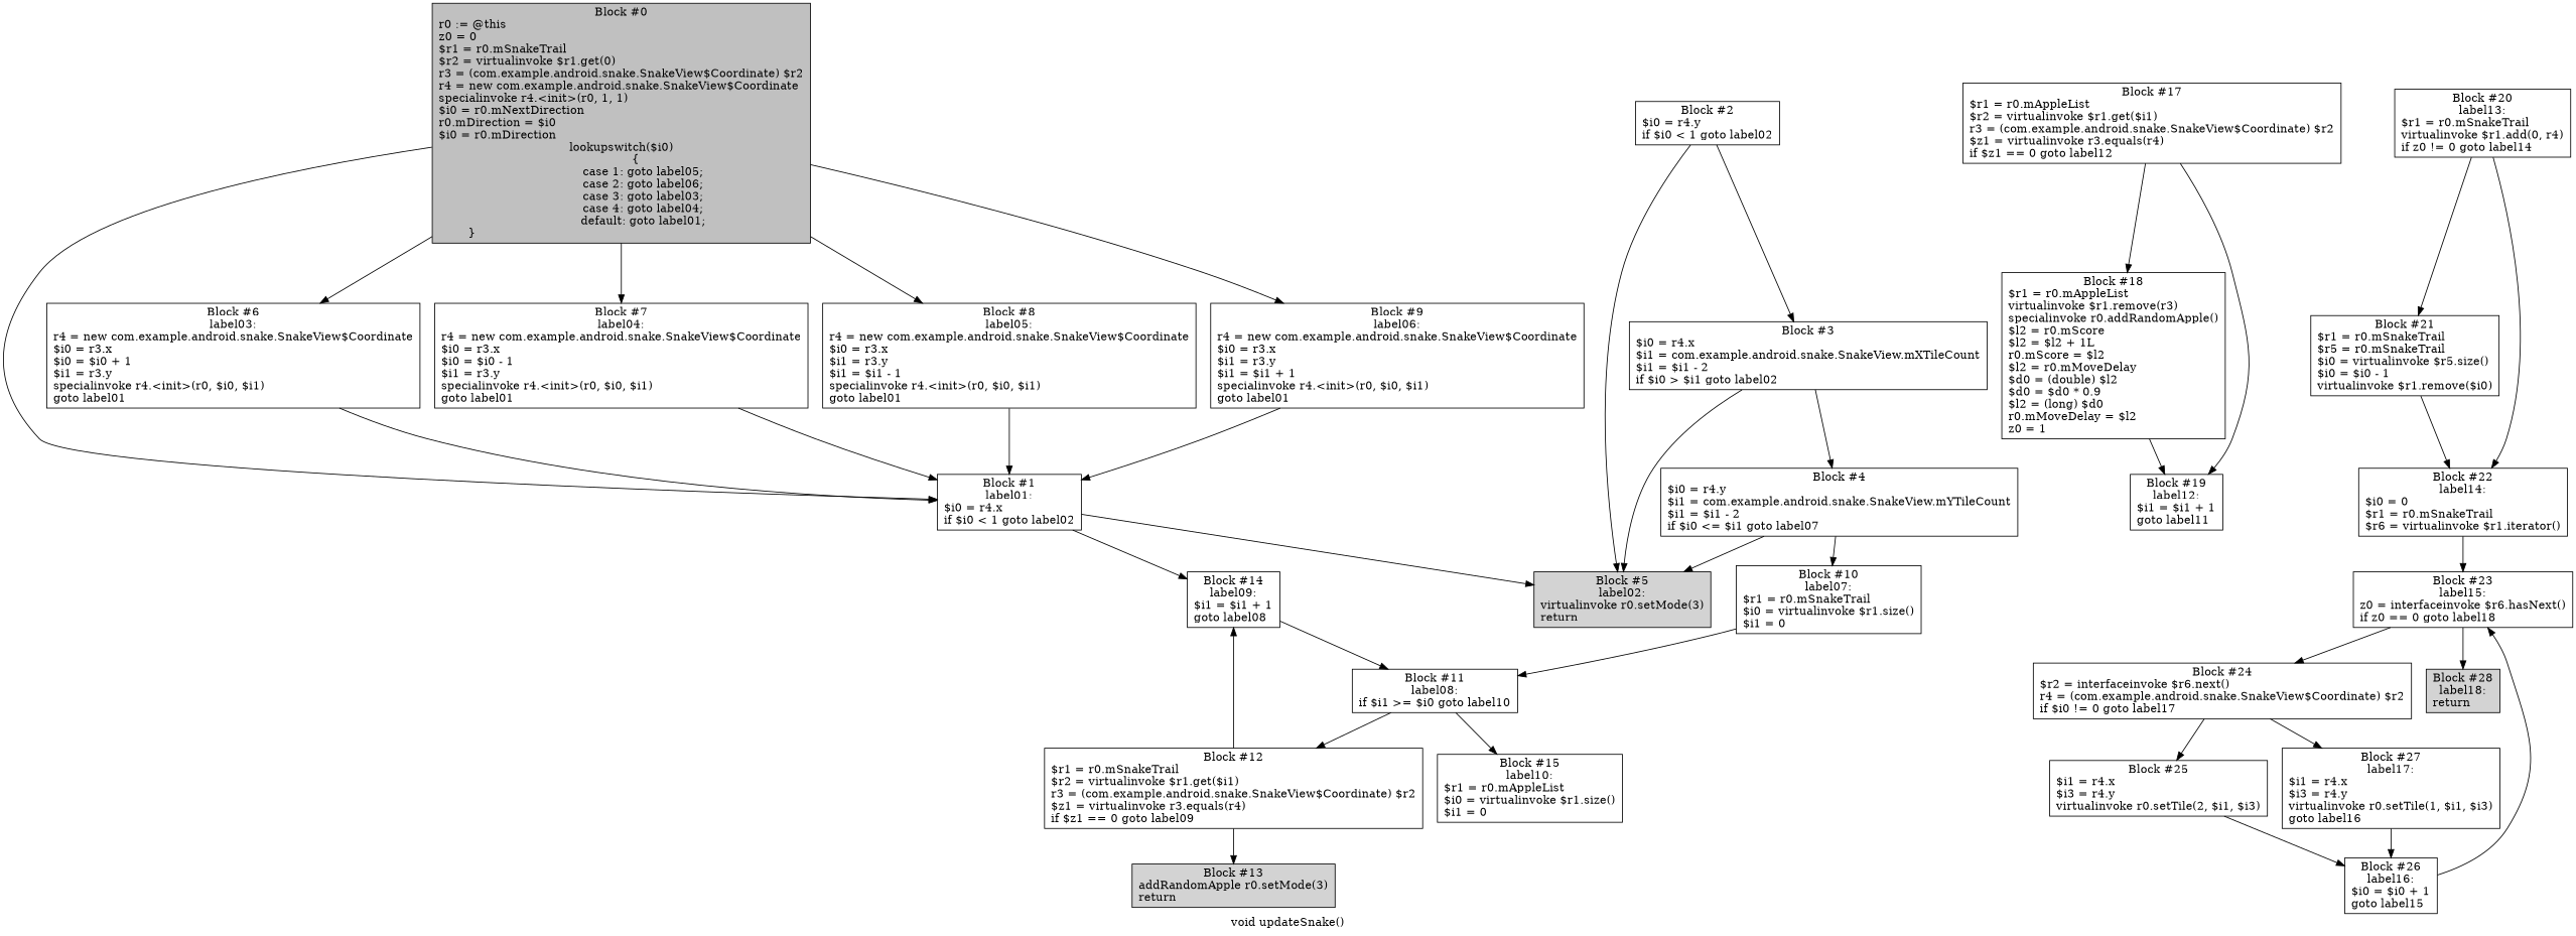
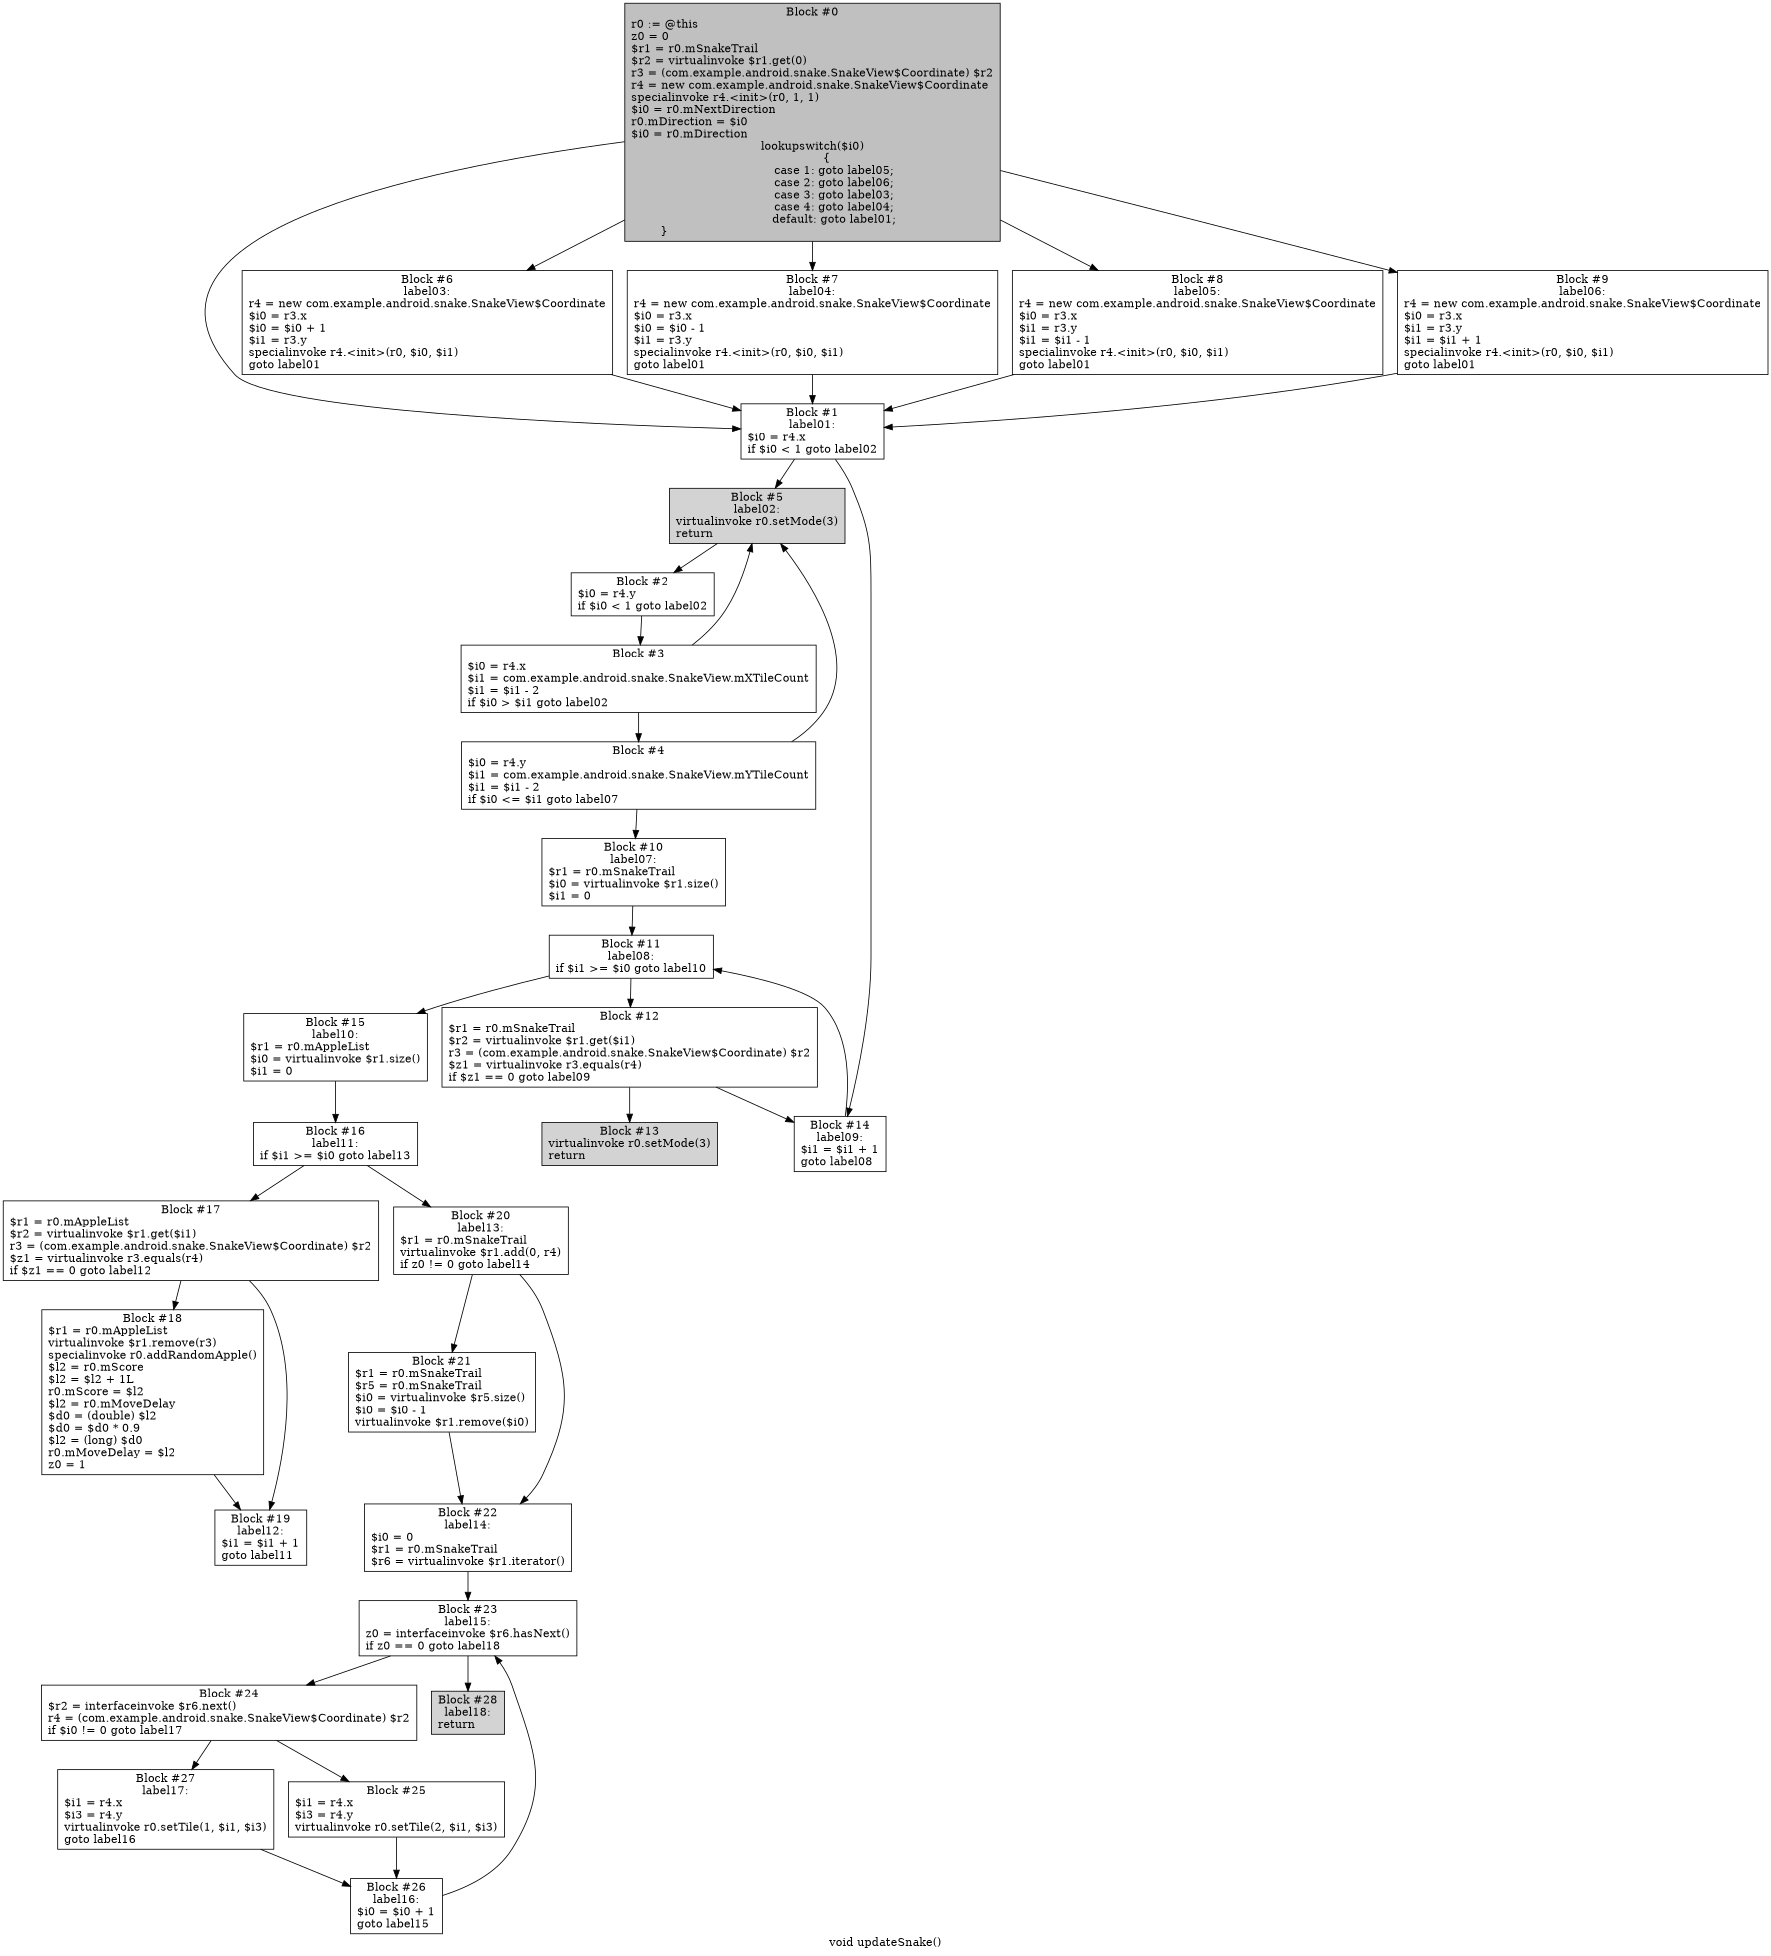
  digraph {
    label="void updateSnake()"
    node [shape=box]
    n1 [fillcolor=gray label="Block #0\nr0 := @this\lz0 = 0\l$r1 = r0.mSnakeTrail\l$r2 = virtualinvoke $r1.get(0)\lr3 = (com.example.android.snake.SnakeView$Coordinate) $r2\lr4 = new com.example.android.snake.SnakeView$Coordinate\lspecialinvoke r4.<init>(r0, 1, 1)\l$i0 = r0.mNextDirection\lr0.mDirection = $i0\l$i0 = r0.mDirection\llookupswitch($i0)\n        {\n            case 1: goto label05;\n            case 2: goto label06;\n            case 3: goto label03;\n            case 4: goto label04;\n            default: goto label01;\n        }\l" style=filled]
    n2 [label="Block #1\nlabel01:\n$i0 = r4.x\lif $i0 < 1 goto label02\l"]
    n3 [label="Block #6\nlabel03:\nr4 = new com.example.android.snake.SnakeView$Coordinate\l$i0 = r3.x\l$i0 = $i0 + 1\l$i1 = r3.y\lspecialinvoke r4.<init>(r0, $i0, $i1)\lgoto label01\l"]
    n4 [label="Block #7\nlabel04:\nr4 = new com.example.android.snake.SnakeView$Coordinate\l$i0 = r3.x\l$i0 = $i0 - 1\l$i1 = r3.y\lspecialinvoke r4.<init>(r0, $i0, $i1)\lgoto label01\l"]
    n5 [label="Block #8\nlabel05:\nr4 = new com.example.android.snake.SnakeView$Coordinate\l$i0 = r3.x\l$i1 = r3.y\l$i1 = $i1 - 1\lspecialinvoke r4.<init>(r0, $i0, $i1)\lgoto label01\l"]
    n6 [label="Block #9\nlabel06:\nr4 = new com.example.android.snake.SnakeView$Coordinate\l$i0 = r3.x\l$i1 = r3.y\l$i1 = $i1 + 1\lspecialinvoke r4.<init>(r0, $i0, $i1)\lgoto label01\l"]
    n7 [fillcolor=lightgray label="Block #5\nlabel02:\nvirtualinvoke r0.setMode(3)\lreturn\l" style=filled]
    n8 [label="Block #14\nlabel09:\n$i1 = $i1 + 1\lgoto label08\l"]
    n9 [label="Block #2\n$i0 = r4.y\lif $i0 < 1 goto label02\l"]
    n10 [label="Block #3\n$i0 = r4.x\l$i1 = com.example.android.snake.SnakeView.mXTileCount\l$i1 = $i1 - 2\lif $i0 > $i1 goto label02\l"]
    n11 [label="Block #4\n$i0 = r4.y\l$i1 = com.example.android.snake.SnakeView.mYTileCount\l$i1 = $i1 - 2\lif $i0 <= $i1 goto label07\l"]
    n12 [label="Block #10\nlabel07:\n$r1 = r0.mSnakeTrail\l$i0 = virtualinvoke $r1.size()\l$i1 = 0\l"]
    n13 [label="Block #11\nlabel08:\nif $i1 >= $i0 goto label10\l"]
    n14 [label="Block #12\n$r1 = r0.mSnakeTrail\l$r2 = virtualinvoke $r1.get($i1)\lr3 = (com.example.android.snake.SnakeView$Coordinate) $r2\l$z1 = virtualinvoke r3.equals(r4)\lif $z1 == 0 goto label09\l"]
    n15 [label="Block #15\nlabel10:\n$r1 = r0.mAppleList\l$i0 = virtualinvoke $r1.size()\l$i1 = 0\l"]
-   n16 [fillcolor=lightgray label="Block #13\naddRandomApple r0.setMode(3)\lreturn\l" style=filled]
+   n16 [fillcolor=lightgray label="Block #13\nvirtualinvoke r0.setMode(3)\lreturn\l" style=filled]
+   n17 [label="Block #16\nlabel11:\nif $i1 >= $i0 goto label13\l"]
    n18 [label="Block #17\n$r1 = r0.mAppleList\l$r2 = virtualinvoke $r1.get($i1)\lr3 = (com.example.android.snake.SnakeView$Coordinate) $r2\l$z1 = virtualinvoke r3.equals(r4)\lif $z1 == 0 goto label12\l"]
    n19 [label="Block #20\nlabel13:\n$r1 = r0.mSnakeTrail\lvirtualinvoke $r1.add(0, r4)\lif z0 != 0 goto label14\l"]
    n20 [label="Block #18\n$r1 = r0.mAppleList\lvirtualinvoke $r1.remove(r3)\lspecialinvoke r0.addRandomApple()\l$l2 = r0.mScore\l$l2 = $l2 + 1L\lr0.mScore = $l2\l$l2 = r0.mMoveDelay\l$d0 = (double) $l2\l$d0 = $d0 * 0.9\l$l2 = (long) $d0\lr0.mMoveDelay = $l2\lz0 = 1\l"]
    n21 [label="Block #19\nlabel12:\n$i1 = $i1 + 1\lgoto label11\l"]
    n22 [label="Block #21\n$r1 = r0.mSnakeTrail\l$r5 = r0.mSnakeTrail\l$i0 = virtualinvoke $r5.size()\l$i0 = $i0 - 1\lvirtualinvoke $r1.remove($i0)\l"]
    n23 [label="Block #22\nlabel14:\n$i0 = 0\l$r1 = r0.mSnakeTrail\l$r6 = virtualinvoke $r1.iterator()\l"]
    n24 [label="Block #23\nlabel15:\nz0 = interfaceinvoke $r6.hasNext()\lif z0 == 0 goto label18\l"]
    n25 [label="Block #24\n$r2 = interfaceinvoke $r6.next()\lr4 = (com.example.android.snake.SnakeView$Coordinate) $r2\lif $i0 != 0 goto label17\l"]
    n26 [fillcolor=lightgray label="Block #28\nlabel18:\nreturn\l" style=filled]
    n27 [label="Block #25\n$i1 = r4.x\l$i3 = r4.y\lvirtualinvoke r0.setTile(2, $i1, $i3)\l"]
    n28 [label="Block #27\nlabel17:\n$i1 = r4.x\l$i3 = r4.y\lvirtualinvoke r0.setTile(1, $i1, $i3)\lgoto label16\l"]
    n29 [label="Block #26\nlabel16:\n$i0 = $i0 + 1\lgoto label15\l"]
    n1 -> n2
    n1 -> n3
    n1 -> n4
    n1 -> n5
    n1 -> n6
    n2 -> n7
    n2 -> n8
    n3 -> n2
    n4 -> n2
    n5 -> n2
    n6 -> n2
    n8 -> n13
-   n9 -> n7
+   n7 -> n9
    n9 -> n10
    n10 -> n7
    n10 -> n11
    n11 -> n7
    n11 -> n12
    n12 -> n13
    n13 -> n14
    n13 -> n15
    n14 -> n8
    n14 -> n16
+   n15 -> n17
+   n17 -> n18
+   n17 -> n19
    n18 -> n20
    n18 -> n21
    n19 -> n22
    n19 -> n23
    n20 -> n21
    n22 -> n23
    n23 -> n24
    n24 -> n25
    n24 -> n26
    n25 -> n27
    n25 -> n28
    n27 -> n29
    n28 -> n29
    n29 -> n24
  }
